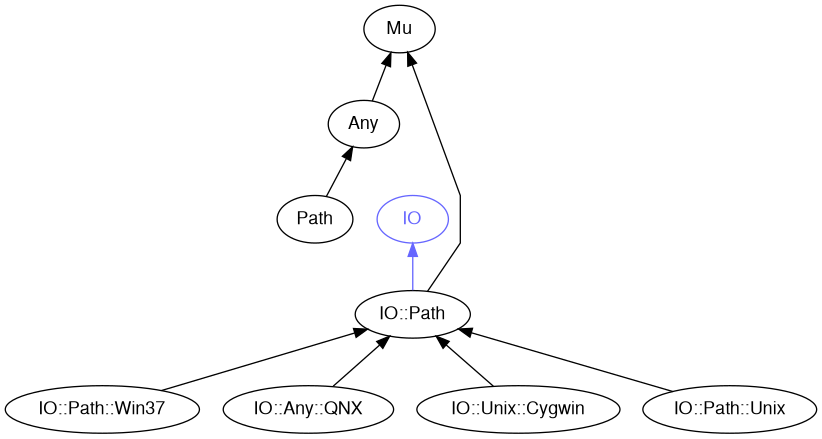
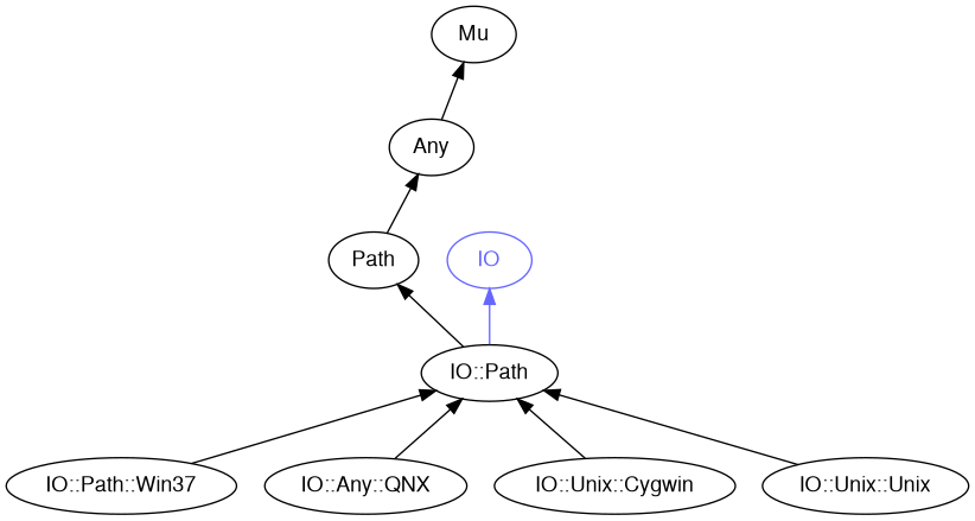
  digraph {
    rankdir=BT
    splines=polyline
    node [color="#000000" fontcolor="#000000" fontname=FreeSans]
    edge [color="#000000"]
    n1 [label=Path]
    "IO::Path"
    IO [color="#6666FF" fontcolor="#6666FF"]
    Any
    Mu
    n6 [label="IO::Path::Win37"]
    n7 [label="IO::Any::QNX"]
    n8 [label="IO::Unix::Cygwin"]
-   "IO::Path::Unix"
+   "IO::Path::Unix" [label="IO::Unix::Unix"]
    n1 -> Any
-   "IO::Path" -> Mu
+   "IO::Path" -> n1
    "IO::Path" -> IO [color="#6666FF"]
    Any -> Mu
    n6 -> "IO::Path"
    n7 -> "IO::Path"
    n8 -> "IO::Path"
    "IO::Path::Unix" -> "IO::Path"
  }
